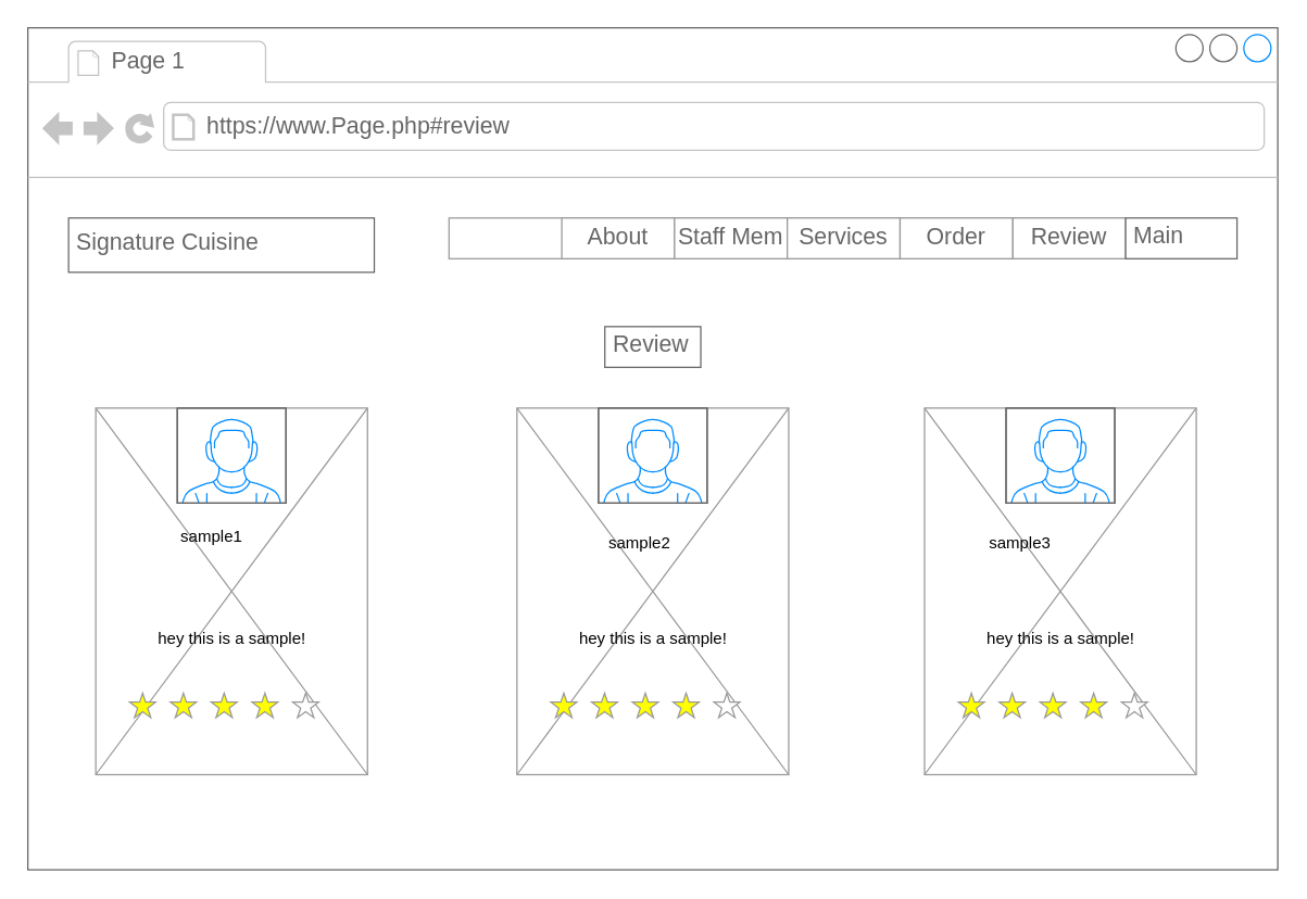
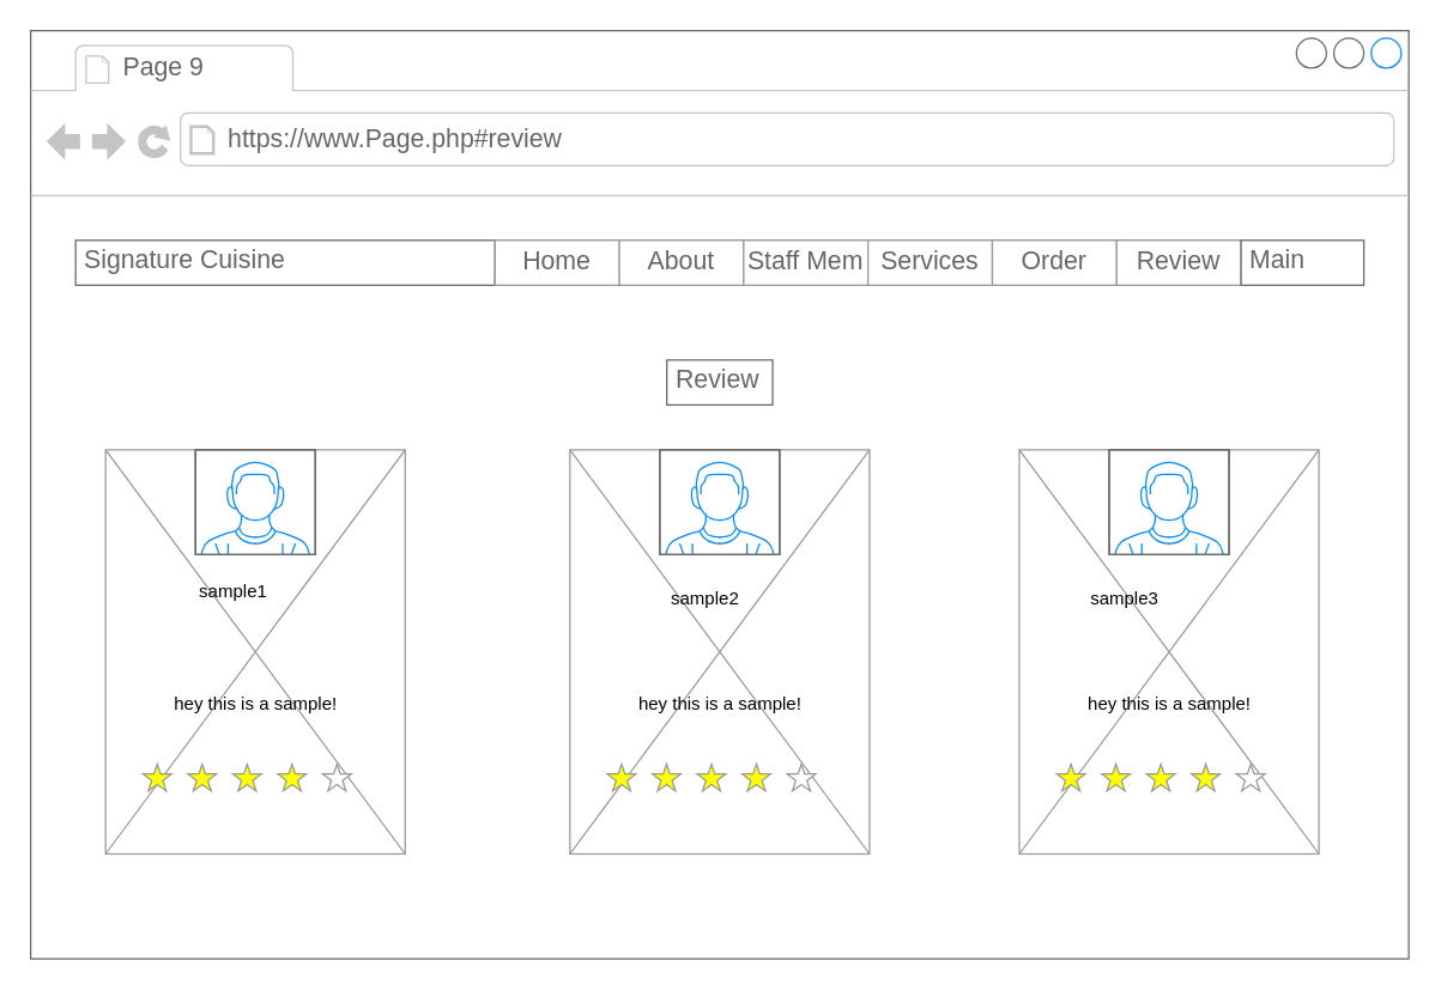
  <mxCell id="0" />
  <mxCell id="1" parent="0" />
  <mxCell id="2" value="" style="strokeWidth=1;shadow=0;dashed=0;align=center;html=1;shape=mxgraph.mockup.containers.browserWindow;rSize=0;strokeColor=#666666;strokeColor2=#008cff;strokeColor3=#c4c4c4;mainText=,;recursiveResize=0;" vertex="1" parent="1"><mxGeometry x="20" y="20" width="920" height="620" as="geometry" /></mxCell>
- <mxCell id="3" value="Page 1" style="strokeWidth=1;shadow=0;dashed=0;align=center;html=1;shape=mxgraph.mockup.containers.anchor;fontSize=17;fontColor=#666666;align=left;whiteSpace=wrap;" vertex="1" parent="2"><mxGeometry x="60" y="12" width="110" height="26" as="geometry" /></mxCell>
+ <mxCell id="3" value="Page 9" style="strokeWidth=1;shadow=0;dashed=0;align=center;html=1;shape=mxgraph.mockup.containers.anchor;fontSize=17;fontColor=#666666;align=left;whiteSpace=wrap;" vertex="1" parent="2"><mxGeometry x="60" y="12" width="110" height="26" as="geometry" /></mxCell>
  <mxCell id="4" value="https://www.Page.php#review" style="strokeWidth=1;shadow=0;dashed=0;align=center;html=1;shape=mxgraph.mockup.containers.anchor;rSize=0;fontSize=17;fontColor=#666666;align=left;" vertex="1" parent="2"><mxGeometry x="130" y="60" width="250" height="26" as="geometry" /></mxCell>
- <mxCell id="5" value="Signature Cuisine" style="strokeWidth=1;shadow=0;dashed=0;align=center;html=1;shape=mxgraph.mockup.text.textBox;fontColor=#666666;align=left;fontSize=17;spacingLeft=4;spacingTop=-3;whiteSpace=wrap;strokeColor=#666666;mainText=" vertex="1" parent="2"><mxGeometry x="30" y="140" width="225" height="40" as="geometry" /></mxCell>
+ <mxCell id="5" value="Signature Cuisine" style="strokeWidth=1;shadow=0;dashed=0;align=center;html=1;shape=mxgraph.mockup.text.textBox;fontColor=#666666;align=left;fontSize=17;spacingLeft=4;spacingTop=-3;whiteSpace=wrap;strokeColor=#666666;mainText=" vertex="1" parent="2"><mxGeometry x="30" y="140" width="280" height="30" as="geometry" /></mxCell>
  <mxCell id="6" value="Review" style="strokeWidth=1;shadow=0;dashed=0;align=center;html=1;shape=mxgraph.mockup.text.textBox;fontColor=#666666;align=left;fontSize=17;spacingLeft=4;spacingTop=-3;whiteSpace=wrap;strokeColor=#666666;mainText=" vertex="1" parent="2"><mxGeometry x="424.69" y="220" width="70.62" height="30" as="geometry" /></mxCell>
  <mxCell id="7" value="" style="group" vertex="1" connectable="0" parent="2"><mxGeometry x="310" y="140" width="580" height="30" as="geometry" /></mxCell>
  <mxCell id="8" value="" style="strokeWidth=1;shadow=0;dashed=0;align=center;html=1;shape=mxgraph.mockup.forms.rrect;rSize=0;strokeColor=#999999;" vertex="1" parent="7"><mxGeometry width="498" height="30" as="geometry" /></mxCell>
+ <mxCell id="9" value="Home" style="strokeColor=inherit;fillColor=inherit;gradientColor=inherit;strokeWidth=1;shadow=0;dashed=0;align=center;html=1;shape=mxgraph.mockup.forms.rrect;rSize=0;fontSize=17;fontColor=#666666;whiteSpace=wrap;" vertex="1" parent="8"><mxGeometry width="83" height="30" as="geometry" /></mxCell>
  <mxCell id="10" value="About" style="strokeColor=inherit;fillColor=inherit;gradientColor=inherit;strokeWidth=1;shadow=0;dashed=0;align=center;html=1;shape=mxgraph.mockup.forms.rrect;rSize=0;fontSize=17;fontColor=#666666;whiteSpace=wrap;" vertex="1" parent="8"><mxGeometry x="83" width="83" height="30" as="geometry" /></mxCell>
  <mxCell id="11" value="Staff Mem" style="strokeColor=inherit;fillColor=inherit;gradientColor=inherit;strokeWidth=1;shadow=0;dashed=0;align=center;html=1;shape=mxgraph.mockup.forms.rrect;rSize=0;fontSize=17;fontColor=#666666;whiteSpace=wrap;" vertex="1" parent="8"><mxGeometry x="166" width="83" height="30" as="geometry" /></mxCell>
  <mxCell id="12" value="Services" style="strokeColor=inherit;fillColor=inherit;gradientColor=inherit;strokeWidth=1;shadow=0;dashed=0;align=center;html=1;shape=mxgraph.mockup.forms.rrect;rSize=0;fontSize=17;fontColor=#666666;whiteSpace=wrap;" vertex="1" parent="8"><mxGeometry x="249" width="83" height="30" as="geometry" /></mxCell>
  <mxCell id="13" value="Order" style="strokeColor=inherit;fillColor=inherit;gradientColor=inherit;strokeWidth=1;shadow=0;dashed=0;align=center;html=1;shape=mxgraph.mockup.forms.rrect;rSize=0;fontSize=17;fontColor=#666666;whiteSpace=wrap;" vertex="1" parent="8"><mxGeometry x="332" width="83" height="30" as="geometry" /></mxCell>
  <mxCell id="14" value="Review" style="strokeColor=inherit;fillColor=inherit;gradientColor=inherit;strokeWidth=1;shadow=0;dashed=0;align=center;html=1;shape=mxgraph.mockup.forms.rrect;rSize=0;fontSize=17;fontColor=#666666;whiteSpace=wrap;" vertex="1" parent="8"><mxGeometry x="415" width="83" height="30" as="geometry" /></mxCell>
  <mxCell id="15" value="Main" style="strokeWidth=1;shadow=0;dashed=0;align=center;html=1;shape=mxgraph.mockup.text.textBox;fontColor=#666666;align=left;fontSize=17;spacingLeft=4;spacingTop=-3;whiteSpace=wrap;strokeColor=#666666;mainText=" vertex="1" parent="7"><mxGeometry x="498" width="82" height="30" as="geometry" /></mxCell>
  <mxCell id="16" value="" style="group" vertex="1" connectable="0" parent="2"><mxGeometry x="50" y="280" width="200" height="270" as="geometry" /></mxCell>
  <mxCell id="17" value="" style="group" vertex="1" connectable="0" parent="16"><mxGeometry width="200" height="270" as="geometry" /></mxCell>
  <mxCell id="18" value="" style="verticalLabelPosition=bottom;shadow=0;dashed=0;align=center;html=1;verticalAlign=top;strokeWidth=1;shape=mxgraph.mockup.graphics.simpleIcon;strokeColor=#999999;" vertex="1" parent="17"><mxGeometry width="200" height="270" as="geometry" /></mxCell>
  <mxCell id="19" value="" style="group" vertex="1" connectable="0" parent="17"><mxGeometry x="25" width="150" height="230" as="geometry" /></mxCell>
  <mxCell id="20" value="" style="verticalLabelPosition=bottom;shadow=0;dashed=0;align=center;html=1;verticalAlign=top;strokeWidth=1;shape=mxgraph.mockup.containers.userMale;strokeColor=#666666;strokeColor2=#008cff;" vertex="1" parent="19"><mxGeometry x="35" width="80" height="70" as="geometry" /></mxCell>
  <mxCell id="21" value="sample1" style="text;html=1;align=center;verticalAlign=middle;resizable=0;points=[];autosize=1;strokeColor=none;fillColor=none;" vertex="1" parent="19"><mxGeometry x="25" y="80" width="70" height="30" as="geometry" /></mxCell>
  <mxCell id="22" value="hey this is a sample!" style="text;html=1;align=center;verticalAlign=middle;resizable=0;points=[];autosize=1;strokeColor=none;fillColor=none;" vertex="1" parent="19"><mxGeometry x="10" y="155" width="130" height="30" as="geometry" /></mxCell>
  <mxCell id="23" value="" style="verticalLabelPosition=bottom;shadow=0;dashed=0;align=center;html=1;verticalAlign=top;strokeWidth=1;shape=mxgraph.mockup.misc.rating;strokeColor=#999999;fillColor=#ffff00;emptyFillColor=#ffffff;grade=4;ratingScale=5;ratingStyle=star;" vertex="1" parent="19"><mxGeometry y="210" width="150" height="20" as="geometry" /></mxCell>
  <mxCell id="24" value="" style="group" vertex="1" connectable="0" parent="2"><mxGeometry x="360" y="280" width="200" height="270" as="geometry" /></mxCell>
  <mxCell id="25" value="" style="group" vertex="1" connectable="0" parent="24"><mxGeometry width="200" height="270" as="geometry" /></mxCell>
  <mxCell id="26" value="" style="verticalLabelPosition=bottom;shadow=0;dashed=0;align=center;html=1;verticalAlign=top;strokeWidth=1;shape=mxgraph.mockup.graphics.simpleIcon;strokeColor=#999999;" vertex="1" parent="25"><mxGeometry width="200" height="270" as="geometry" /></mxCell>
  <mxCell id="27" value="" style="group" vertex="1" connectable="0" parent="25"><mxGeometry x="25" width="150" height="230" as="geometry" /></mxCell>
  <mxCell id="28" value="" style="verticalLabelPosition=bottom;shadow=0;dashed=0;align=center;html=1;verticalAlign=top;strokeWidth=1;shape=mxgraph.mockup.containers.userMale;strokeColor=#666666;strokeColor2=#008cff;" vertex="1" parent="27"><mxGeometry x="35" width="80" height="70" as="geometry" /></mxCell>
  <mxCell id="29" value="sample2" style="text;html=1;align=center;verticalAlign=middle;resizable=0;points=[];autosize=1;strokeColor=none;fillColor=none;" vertex="1" parent="27"><mxGeometry x="30" y="85" width="70" height="30" as="geometry" /></mxCell>
  <mxCell id="30" value="hey this is a sample!" style="text;html=1;align=center;verticalAlign=middle;resizable=0;points=[];autosize=1;strokeColor=none;fillColor=none;" vertex="1" parent="27"><mxGeometry x="10" y="155" width="130" height="30" as="geometry" /></mxCell>
  <mxCell id="31" value="" style="verticalLabelPosition=bottom;shadow=0;dashed=0;align=center;html=1;verticalAlign=top;strokeWidth=1;shape=mxgraph.mockup.misc.rating;strokeColor=#999999;fillColor=#ffff00;emptyFillColor=#ffffff;grade=4;ratingScale=5;ratingStyle=star;" vertex="1" parent="27"><mxGeometry y="210" width="150" height="20" as="geometry" /></mxCell>
  <mxCell id="32" value="" style="group" vertex="1" connectable="0" parent="2"><mxGeometry x="660" y="280" width="200" height="270" as="geometry" /></mxCell>
  <mxCell id="33" value="" style="group" vertex="1" connectable="0" parent="32"><mxGeometry width="200" height="270" as="geometry" /></mxCell>
  <mxCell id="34" value="" style="verticalLabelPosition=bottom;shadow=0;dashed=0;align=center;html=1;verticalAlign=top;strokeWidth=1;shape=mxgraph.mockup.graphics.simpleIcon;strokeColor=#999999;" vertex="1" parent="33"><mxGeometry width="200" height="270" as="geometry" /></mxCell>
  <mxCell id="35" value="" style="group" vertex="1" connectable="0" parent="33"><mxGeometry x="25" width="150" height="230" as="geometry" /></mxCell>
  <mxCell id="36" value="" style="verticalLabelPosition=bottom;shadow=0;dashed=0;align=center;html=1;verticalAlign=top;strokeWidth=1;shape=mxgraph.mockup.containers.userMale;strokeColor=#666666;strokeColor2=#008cff;" vertex="1" parent="35"><mxGeometry x="35" width="80" height="70" as="geometry" /></mxCell>
  <mxCell id="37" value="sample3" style="text;html=1;align=center;verticalAlign=middle;resizable=0;points=[];autosize=1;strokeColor=none;fillColor=none;" vertex="1" parent="35"><mxGeometry x="10" y="85" width="70" height="30" as="geometry" /></mxCell>
  <mxCell id="38" value="hey this is a sample!" style="text;html=1;align=center;verticalAlign=middle;resizable=0;points=[];autosize=1;strokeColor=none;fillColor=none;" vertex="1" parent="35"><mxGeometry x="10" y="155" width="130" height="30" as="geometry" /></mxCell>
  <mxCell id="39" value="" style="verticalLabelPosition=bottom;shadow=0;dashed=0;align=center;html=1;verticalAlign=top;strokeWidth=1;shape=mxgraph.mockup.misc.rating;strokeColor=#999999;fillColor=#ffff00;emptyFillColor=#ffffff;grade=4;ratingScale=5;ratingStyle=star;" vertex="1" parent="35"><mxGeometry y="210" width="150" height="20" as="geometry" /></mxCell>
